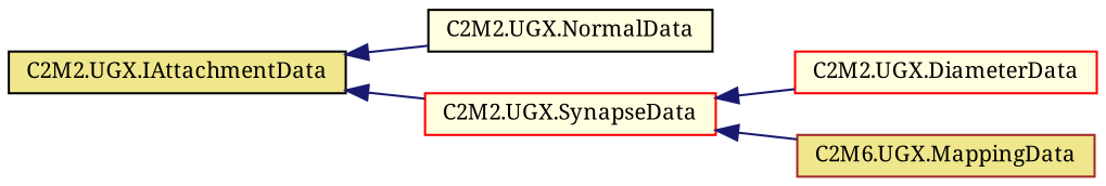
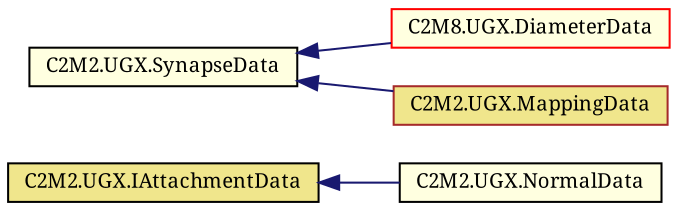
  digraph {
    fontname="Noto Serif"
    rankdir=LR
    node [color=black fillcolor=lightyellow fontname="Noto Serif" fontsize=10 shape=record style=filled]
    edge [color=midnightblue dir=back fontname="Noto Serif" fontsize=10 labelfontname=Helvetica labelfontsize=10 style=solid]
    n1 [fillcolor=khaki fontcolor=black height=0.2 label="C2M2.UGX.IAttachmentData" width=0.4]
    n2 [height=0.2 label="C2M2.UGX.NormalData" width=0.4]
-   n3 [color=red height=0.2 label="C2M2.UGX.SynapseData" width=0.4]
-   n4 [color=red height=0.2 label="C2M2.UGX.DiameterData" width=0.4]
-   n5 [color=brown fillcolor=khaki height=0.2 label="C2M6.UGX.MappingData" width=0.4]
+   n3 [height=0.2 label="C2M2.UGX.SynapseData" width=0.4]
+   n4 [color=red height=0.2 label="C2M8.UGX.DiameterData" width=0.4]
+   n5 [color=brown fillcolor=khaki height=0.2 label="C2M2.UGX.MappingData" width=0.4]
    n1 -> n2
-   n1 -> n3
    n3 -> n4
    n3 -> n5
  }
